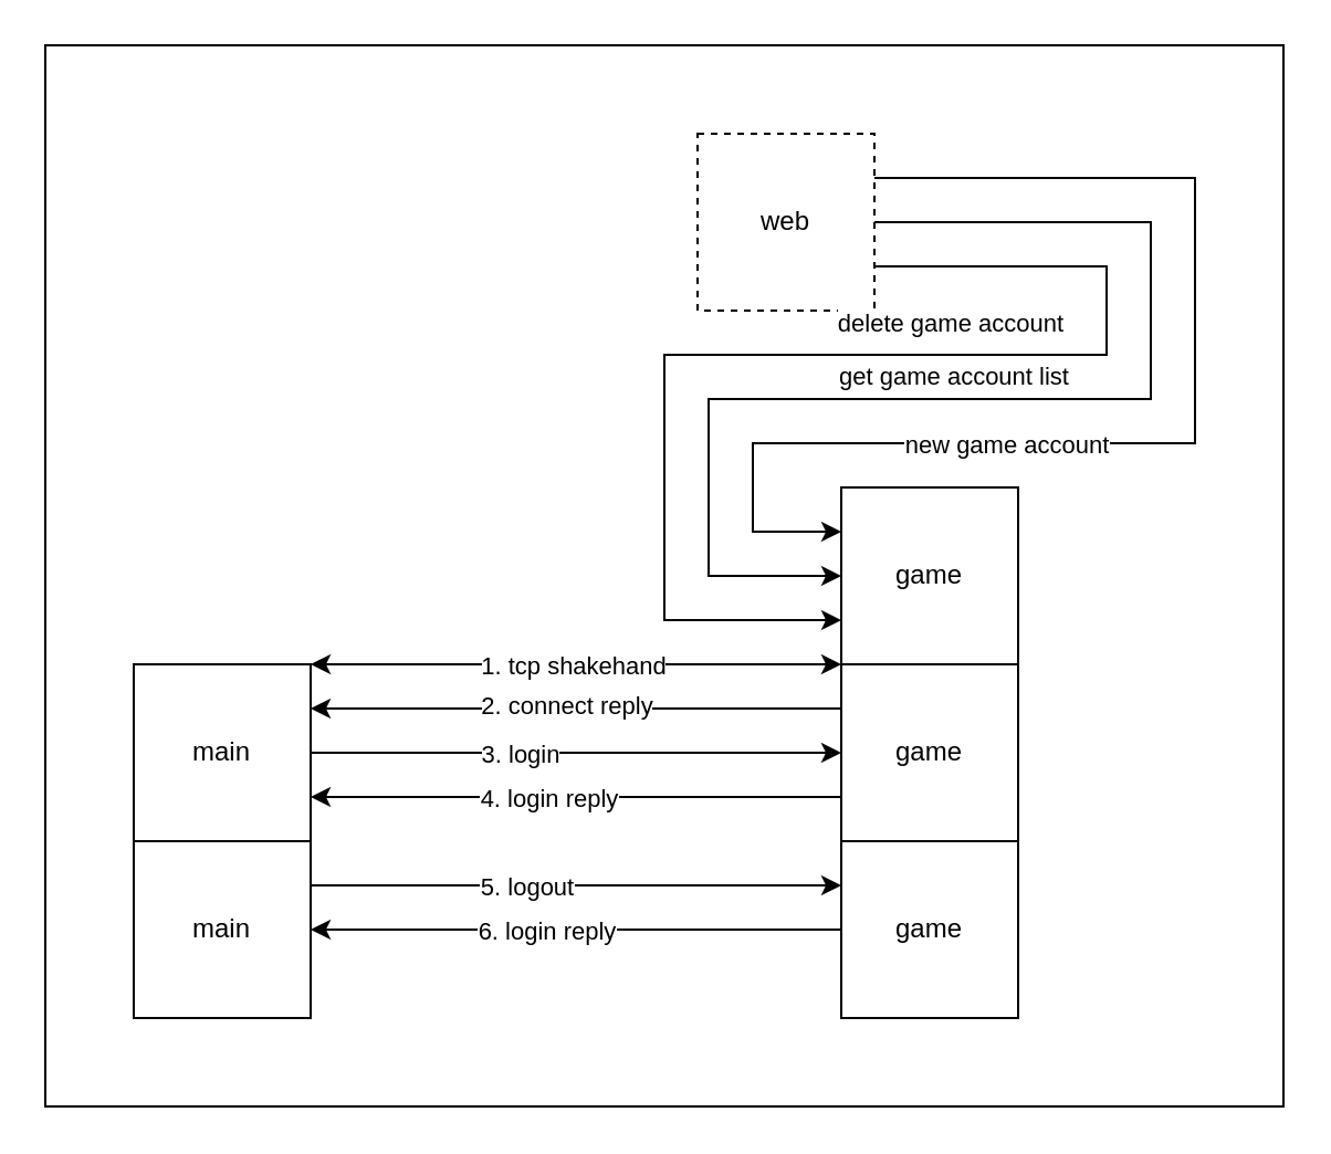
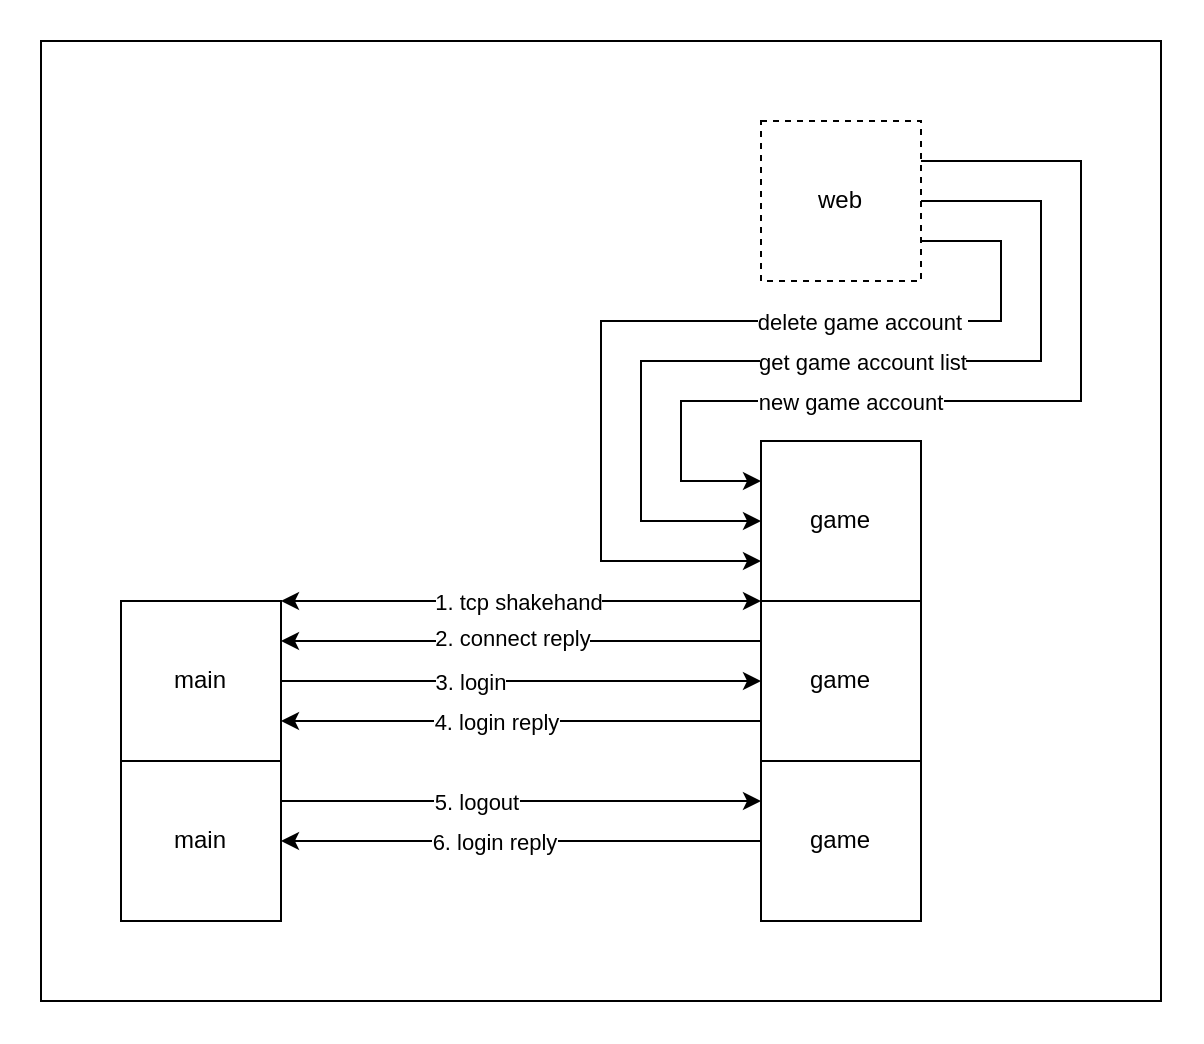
  <mxCell id="0" />
  <mxCell id="1" parent="0" />
  <mxCell id="2" value="" style="rounded=0;whiteSpace=wrap;html=1;" vertex="1" parent="1"><mxGeometry x="20" y="20" width="560" height="480" as="geometry" /></mxCell>
  <mxCell id="3" value="main" style="rounded=0;whiteSpace=wrap;html=1;" parent="1" vertex="1"><mxGeometry x="60" y="300" width="80" height="80" as="geometry" /></mxCell>
- <mxCell id="4" value="web" style="rounded=0;whiteSpace=wrap;html=1;dashed=1;" parent="1" vertex="1"><mxGeometry x="315" y="60" width="80" height="80" as="geometry" /></mxCell>
+ <mxCell id="4" value="web" style="rounded=0;whiteSpace=wrap;html=1;dashed=1;" parent="1" vertex="1"><mxGeometry x="380" y="60" width="80" height="80" as="geometry" /></mxCell>
  <mxCell id="5" value="" style="endArrow=classic;html=1;rounded=0;exitX=1;exitY=0.5;exitDx=0;exitDy=0;entryX=0;entryY=0.5;entryDx=0;entryDy=0;" parent="1" source="3" target="9" edge="1"><mxGeometry width="50" height="50" relative="1" as="geometry"><mxPoint x="150" y="310" as="sourcePoint" /><mxPoint x="390" y="270" as="targetPoint" /><Array as="points" /></mxGeometry></mxCell>
  <mxCell id="6" value="3. login" style="edgeLabel;html=1;align=center;verticalAlign=middle;resizable=0;points=[];" parent="5" vertex="1" connectable="0"><mxGeometry x="-0.325" relative="1" as="geometry"><mxPoint x="13" as="offset" /></mxGeometry></mxCell>
  <mxCell id="7" value="" style="endArrow=classic;html=1;rounded=0;entryX=1;entryY=0.75;entryDx=0;entryDy=0;exitX=0;exitY=0.75;exitDx=0;exitDy=0;" parent="1" source="9" target="3" edge="1"><mxGeometry width="50" height="50" relative="1" as="geometry"><mxPoint x="240" y="340" as="sourcePoint" /><mxPoint x="250" y="380" as="targetPoint" /><Array as="points" /></mxGeometry></mxCell>
  <mxCell id="8" value="4. login reply" style="edgeLabel;html=1;align=center;verticalAlign=middle;resizable=0;points=[];" parent="7" vertex="1" connectable="0"><mxGeometry x="0.394" y="3" relative="1" as="geometry"><mxPoint x="34" y="-3" as="offset" /></mxGeometry></mxCell>
  <mxCell id="9" value="game" style="rounded=0;whiteSpace=wrap;html=1;" parent="1" vertex="1"><mxGeometry x="380" y="300" width="80" height="80" as="geometry" /></mxCell>
  <mxCell id="10" value="" style="endArrow=classic;startArrow=classic;html=1;rounded=0;exitX=1;exitY=0;exitDx=0;exitDy=0;entryX=0;entryY=0;entryDx=0;entryDy=0;" parent="1" source="3" target="9" edge="1"><mxGeometry width="50" height="50" relative="1" as="geometry"><mxPoint x="150" y="270" as="sourcePoint" /><mxPoint x="390" y="270" as="targetPoint" /><Array as="points"><mxPoint x="340" y="300" /></Array></mxGeometry></mxCell>
  <mxCell id="11" value="1. tcp shakehand" style="edgeLabel;html=1;align=center;verticalAlign=middle;resizable=0;points=[];" parent="10" vertex="1" connectable="0"><mxGeometry x="-0.092" y="-1" relative="1" as="geometry"><mxPoint x="9" y="-1" as="offset" /></mxGeometry></mxCell>
  <mxCell id="12" value="game" style="rounded=0;whiteSpace=wrap;html=1;" parent="1" vertex="1"><mxGeometry x="380" y="220" width="80" height="80" as="geometry" /></mxCell>
  <mxCell id="13" value="" style="endArrow=classic;html=1;rounded=0;exitX=1;exitY=0.25;exitDx=0;exitDy=0;entryX=0;entryY=0.25;entryDx=0;entryDy=0;" parent="1" source="4" target="12" edge="1"><mxGeometry width="50" height="50" relative="1" as="geometry"><mxPoint x="490" y="120" as="sourcePoint" /><mxPoint x="500" y="230" as="targetPoint" /><Array as="points"><mxPoint x="540" y="80" /><mxPoint x="540" y="200" /><mxPoint x="340" y="200" /><mxPoint x="340" y="240" /></Array></mxGeometry></mxCell>
  <mxCell id="14" value="new game account" style="edgeLabel;html=1;align=center;verticalAlign=middle;resizable=0;points=[];" parent="13" vertex="1" connectable="0"><mxGeometry x="0.08" relative="1" as="geometry"><mxPoint x="-57" as="offset" /></mxGeometry></mxCell>
  <mxCell id="15" value="" style="endArrow=classic;html=1;rounded=0;exitX=1;exitY=0.75;exitDx=0;exitDy=0;entryX=0;entryY=0.75;entryDx=0;entryDy=0;" parent="1" source="4" target="12" edge="1"><mxGeometry width="50" height="50" relative="1" as="geometry"><mxPoint x="240" y="300" as="sourcePoint" /><mxPoint x="290" y="250" as="targetPoint" /><Array as="points"><mxPoint x="500" y="120" /><mxPoint x="500" y="160" /><mxPoint x="300" y="160" /><mxPoint x="300" y="280" /></Array></mxGeometry></mxCell>
  <mxCell id="16" value="delete game account&amp;nbsp;" style="edgeLabel;html=1;align=center;verticalAlign=middle;resizable=0;points=[];" parent="15" vertex="1" connectable="0"><mxGeometry x="0.529" relative="1" as="geometry"><mxPoint x="130" y="-87" as="offset" /></mxGeometry></mxCell>
  <mxCell id="17" value="" style="endArrow=classic;html=1;rounded=0;entryX=1;entryY=0.25;entryDx=0;entryDy=0;exitX=0;exitY=0.25;exitDx=0;exitDy=0;" parent="1" source="9" target="3" edge="1"><mxGeometry width="50" height="50" relative="1" as="geometry"><mxPoint x="350" y="320" as="sourcePoint" /><mxPoint x="160" y="320" as="targetPoint" /><Array as="points" /></mxGeometry></mxCell>
  <mxCell id="18" value="2. connect reply" style="edgeLabel;html=1;align=center;verticalAlign=middle;resizable=0;points=[];" parent="17" vertex="1" connectable="0"><mxGeometry x="0.53" y="-2" relative="1" as="geometry"><mxPoint x="59" as="offset" /></mxGeometry></mxCell>
  <mxCell id="19" value="" style="endArrow=classic;html=1;rounded=0;entryX=0;entryY=0.5;entryDx=0;entryDy=0;exitX=1;exitY=0.5;exitDx=0;exitDy=0;" parent="1" source="4" target="12" edge="1"><mxGeometry width="50" height="50" relative="1" as="geometry"><mxPoint x="230" y="270" as="sourcePoint" /><mxPoint x="280" y="220" as="targetPoint" /><Array as="points"><mxPoint x="520" y="100" /><mxPoint x="520" y="180" /><mxPoint x="320" y="180" /><mxPoint x="320" y="260" /></Array></mxGeometry></mxCell>
  <mxCell id="20" value="get game account list" style="edgeLabel;html=1;align=center;verticalAlign=middle;resizable=0;points=[];" parent="19" vertex="1" connectable="0"><mxGeometry x="0.667" y="-1" relative="1" as="geometry"><mxPoint x="111" y="-60" as="offset" /></mxGeometry></mxCell>
  <mxCell id="21" value="main" style="rounded=0;whiteSpace=wrap;html=1;" vertex="1" parent="1"><mxGeometry x="60" y="380" width="80" height="80" as="geometry" /></mxCell>
  <mxCell id="22" value="game" style="rounded=0;whiteSpace=wrap;html=1;" vertex="1" parent="1"><mxGeometry x="380" y="380" width="80" height="80" as="geometry" /></mxCell>
  <mxCell id="23" value="" style="endArrow=classic;html=1;rounded=0;exitX=1;exitY=0.25;exitDx=0;exitDy=0;entryX=0;entryY=0.25;entryDx=0;entryDy=0;" edge="1" parent="1" source="21" target="22"><mxGeometry width="50" height="50" relative="1" as="geometry"><mxPoint x="150" y="400" as="sourcePoint" /><mxPoint x="360" y="400" as="targetPoint" /><Array as="points" /></mxGeometry></mxCell>
  <mxCell id="24" value="5. logout" style="edgeLabel;html=1;align=center;verticalAlign=middle;resizable=0;points=[];" vertex="1" connectable="0" parent="23"><mxGeometry x="-0.325" relative="1" as="geometry"><mxPoint x="16" as="offset" /></mxGeometry></mxCell>
  <mxCell id="25" value="" style="endArrow=classic;html=1;rounded=0;entryX=1;entryY=0.5;entryDx=0;entryDy=0;exitX=0;exitY=0.5;exitDx=0;exitDy=0;" edge="1" parent="1" source="22" target="21"><mxGeometry width="50" height="50" relative="1" as="geometry"><mxPoint x="350" y="430" as="sourcePoint" /><mxPoint x="160" y="430" as="targetPoint" /><Array as="points" /></mxGeometry></mxCell>
  <mxCell id="26" value="6. login reply" style="edgeLabel;html=1;align=center;verticalAlign=middle;resizable=0;points=[];" vertex="1" connectable="0" parent="25"><mxGeometry x="0.394" y="3" relative="1" as="geometry"><mxPoint x="33" y="-3" as="offset" /></mxGeometry></mxCell>
